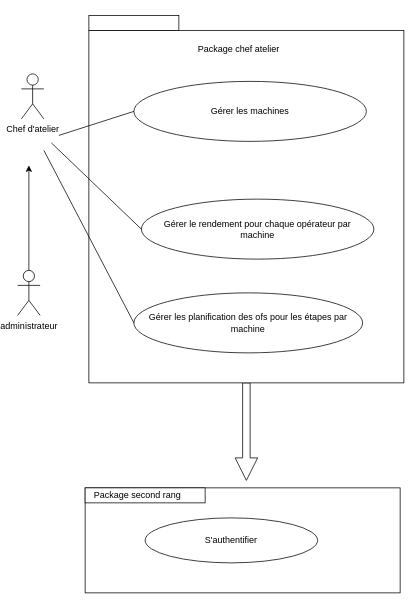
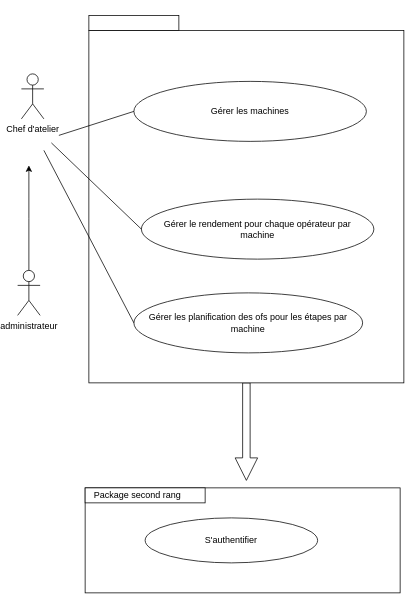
  <mxCell id="0" />
  <mxCell id="1" parent="0" />
  <mxCell id="2" style="edgeStyle=orthogonalEdgeStyle;rounded=0;orthogonalLoop=1;jettySize=auto;html=1;shadow=0;shape=arrow;" parent="1" source="3" edge="1"><mxGeometry relative="1" as="geometry"><mxPoint x="325" y="640" as="targetPoint" /></mxGeometry></mxCell>
  <mxCell id="3" value="" style="rounded=0;whiteSpace=wrap;html=1;" parent="1" vertex="1"><mxGeometry x="115" y="40" width="420" height="470" as="geometry" /></mxCell>
- <mxCell id="4" value="Package chef atelier" style="text;html=1;strokeColor=none;fillColor=none;align=center;verticalAlign=middle;whiteSpace=wrap;rounded=0;" parent="1" vertex="1"><mxGeometry x="205" y="50" width="220" height="30" as="geometry" /></mxCell>
  <mxCell id="5" value="" style="rounded=0;whiteSpace=wrap;html=1;" parent="1" vertex="1"><mxGeometry x="115" y="20" width="120" height="20" as="geometry" /></mxCell>
  <mxCell id="6" value="Chef d'atelier" style="shape=umlActor;verticalLabelPosition=bottom;verticalAlign=top;html=1;outlineConnect=0;" parent="1" vertex="1"><mxGeometry x="25" y="98" width="30" height="60" as="geometry" /></mxCell>
  <mxCell id="7" style="edgeStyle=orthogonalEdgeStyle;rounded=0;orthogonalLoop=1;jettySize=auto;html=1;" parent="1" source="8" edge="1"><mxGeometry relative="1" as="geometry"><mxPoint x="35" y="220" as="targetPoint" /></mxGeometry></mxCell>
  <mxCell id="8" value="administrateur" style="shape=umlActor;verticalLabelPosition=bottom;verticalAlign=top;html=1;outlineConnect=0;" parent="1" vertex="1"><mxGeometry x="20" y="360" width="30" height="60" as="geometry" /></mxCell>
  <mxCell id="9" value="Gérer les machines" style="ellipse;whiteSpace=wrap;html=1;" parent="1" vertex="1"><mxGeometry x="175" y="108" width="310" height="80" as="geometry" /></mxCell>
  <mxCell id="10" value="Gérer le rendement pour chaque opérateur par &lt;br&gt;machine" style="ellipse;whiteSpace=wrap;html=1;" parent="1" vertex="1"><mxGeometry x="185" y="265" width="310" height="80" as="geometry" /></mxCell>
  <mxCell id="11" value="Gérer les planification des ofs pour les étapes par machine" style="ellipse;whiteSpace=wrap;html=1;" parent="1" vertex="1"><mxGeometry x="175" y="390" width="305" height="80" as="geometry" /></mxCell>
  <mxCell id="12" value="&lt;span style=&quot;white-space: pre;&quot;&gt;&#09;&lt;/span&gt;" style="rounded=0;whiteSpace=wrap;html=1;" parent="1" vertex="1"><mxGeometry x="110" y="650" width="420" height="140" as="geometry" /></mxCell>
  <mxCell id="13" value="" style="rounded=0;whiteSpace=wrap;html=1;" parent="1" vertex="1"><mxGeometry x="110" y="650" width="160" height="20" as="geometry" /></mxCell>
  <mxCell id="14" value="Package second rang" style="text;html=1;strokeColor=none;fillColor=none;align=center;verticalAlign=middle;whiteSpace=wrap;rounded=0;" parent="1" vertex="1"><mxGeometry x="85" y="645" width="190" height="30" as="geometry" /></mxCell>
  <mxCell id="15" value="S'authentifier" style="ellipse;whiteSpace=wrap;html=1;" parent="1" vertex="1"><mxGeometry x="190" y="690" width="230" height="60" as="geometry" /></mxCell>
  <mxCell id="16" value="" style="endArrow=none;html=1;rounded=0;entryX=0;entryY=0.5;entryDx=0;entryDy=0;" parent="1" target="9" edge="1"><mxGeometry width="50" height="50" relative="1" as="geometry"><mxPoint x="75" y="180" as="sourcePoint" /><mxPoint x="175" y="180" as="targetPoint" /></mxGeometry></mxCell>
  <mxCell id="17" value="" style="endArrow=none;html=1;rounded=0;entryX=0;entryY=0.5;entryDx=0;entryDy=0;" parent="1" target="10" edge="1"><mxGeometry width="50" height="50" relative="1" as="geometry"><mxPoint x="65" y="190" as="sourcePoint" /><mxPoint x="185" y="190" as="targetPoint" /></mxGeometry></mxCell>
  <mxCell id="18" value="" style="endArrow=none;html=1;rounded=0;entryX=0;entryY=0.5;entryDx=0;entryDy=0;" parent="1" edge="1" target="11"><mxGeometry width="50" height="50" relative="1" as="geometry"><mxPoint x="55" y="200" as="sourcePoint" /><mxPoint x="165" y="490" as="targetPoint" /></mxGeometry></mxCell>
